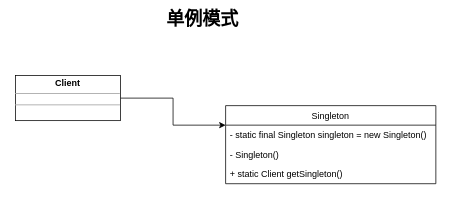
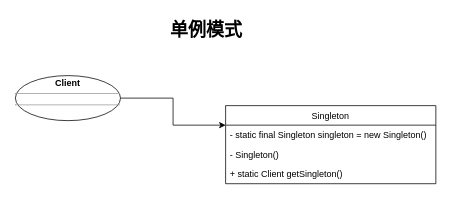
  <mxCell id="0" />
  <mxCell id="1" parent="0" />
- <mxCell id="2" value="单例模式" style="text;strokeColor=none;fillColor=none;html=1;fontSize=24;fontStyle=1;verticalAlign=middle;align=center;" vertex="1" parent="1"><mxGeometry x="191" y="5" width="156" height="40" as="geometry" /></mxCell>
+ <mxCell id="2" value="单例模式" style="text;strokeColor=none;fillColor=none;html=1;fontSize=24;fontStyle=1;verticalAlign=middle;align=center;" vertex="1" parent="1"><mxGeometry x="196" y="20" width="156" height="40" as="geometry" /></mxCell>
  <mxCell id="3" value="Singleton" style="swimlane;fontStyle=0;childLayout=stackLayout;horizontal=1;startSize=26;fillColor=none;horizontalStack=0;resizeParent=1;resizeParentMax=0;resizeLast=0;collapsible=1;marginBottom=0;" vertex="1" parent="1"><mxGeometry x="300" y="140" width="280" height="104" as="geometry" /></mxCell>
  <mxCell id="4" value="- static final Singleton singleton = new Singleton() " style="text;strokeColor=none;fillColor=none;align=left;verticalAlign=top;spacingLeft=4;spacingRight=4;overflow=hidden;rotatable=0;points=[[0,0.5],[1,0.5]];portConstraint=eastwest;" vertex="1" parent="3"><mxGeometry y="26" width="280" height="26" as="geometry" /></mxCell>
  <mxCell id="5" value="- Singleton()" style="text;strokeColor=none;fillColor=none;align=left;verticalAlign=top;spacingLeft=4;spacingRight=4;overflow=hidden;rotatable=0;points=[[0,0.5],[1,0.5]];portConstraint=eastwest;" vertex="1" parent="3"><mxGeometry y="52" width="280" height="26" as="geometry" /></mxCell>
  <mxCell id="6" value="+ static Client getSingleton()" style="text;strokeColor=none;fillColor=none;align=left;verticalAlign=top;spacingLeft=4;spacingRight=4;overflow=hidden;rotatable=0;points=[[0,0.5],[1,0.5]];portConstraint=eastwest;" vertex="1" parent="3"><mxGeometry y="78" width="280" height="26" as="geometry" /></mxCell>
  <mxCell id="7" style="edgeStyle=orthogonalEdgeStyle;rounded=0;orthogonalLoop=1;jettySize=auto;html=1;exitX=1;exitY=0.5;exitDx=0;exitDy=0;entryX=0;entryY=0.25;entryDx=0;entryDy=0;" edge="1" parent="1" source="8" target="3"><mxGeometry relative="1" as="geometry" /></mxCell>
- <mxCell id="8" value="&lt;p style=&quot;margin: 0px ; margin-top: 4px ; text-align: center&quot;&gt;&lt;b&gt;Client&lt;/b&gt;&lt;/p&gt;&lt;hr size=&quot;1&quot;&gt;&lt;div style=&quot;height: 2px&quot;&gt;&lt;/div&gt;&lt;hr size=&quot;1&quot;&gt;&lt;div style=&quot;height: 2px&quot;&gt;&lt;/div&gt;" style="verticalAlign=top;align=left;overflow=fill;fontSize=12;fontFamily=Helvetica;html=1;" vertex="1" parent="1"><mxGeometry x="20" y="100" width="140" height="60" as="geometry" /></mxCell>
+ <mxCell id="8" value="&lt;p style=&quot;margin: 0px ; margin-top: 4px ; text-align: center&quot;&gt;&lt;b&gt;Client&lt;/b&gt;&lt;/p&gt;&lt;hr size=&quot;1&quot;&gt;&lt;div style=&quot;height: 2px&quot;&gt;&lt;/div&gt;&lt;hr size=&quot;1&quot;&gt;&lt;div style=&quot;height: 2px&quot;&gt;&lt;/div&gt;" style="ellipse;verticalAlign=top;align=left;overflow=fill;fontSize=12;fontFamily=Helvetica;html=1;" vertex="1" parent="1"><mxGeometry x="20" y="100" width="140" height="60" as="geometry" /></mxCell>
